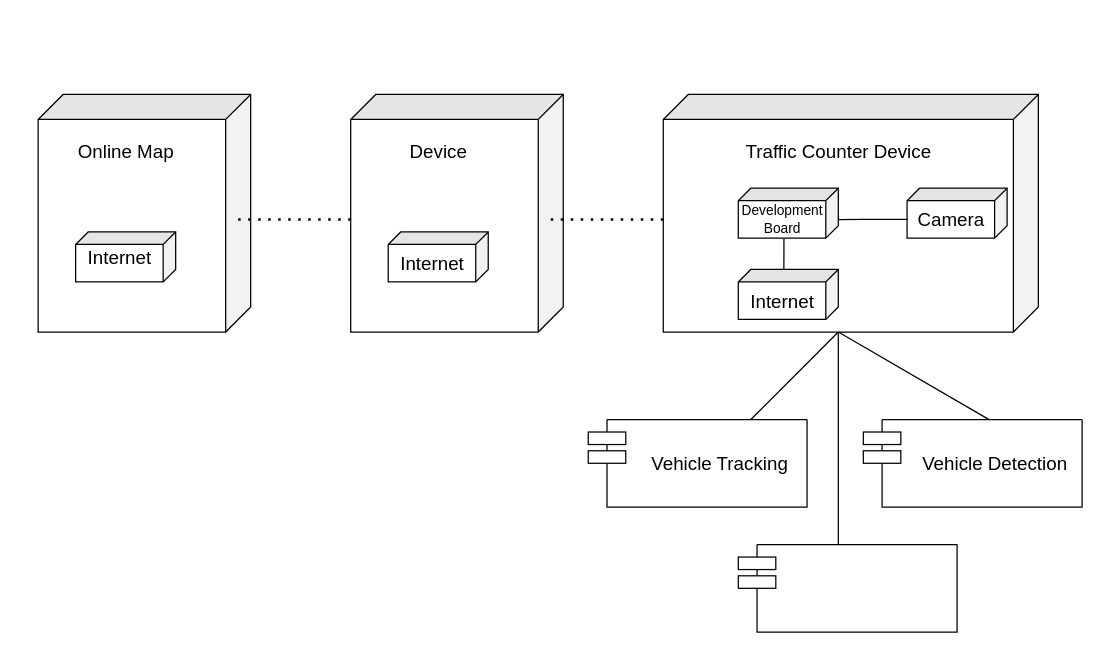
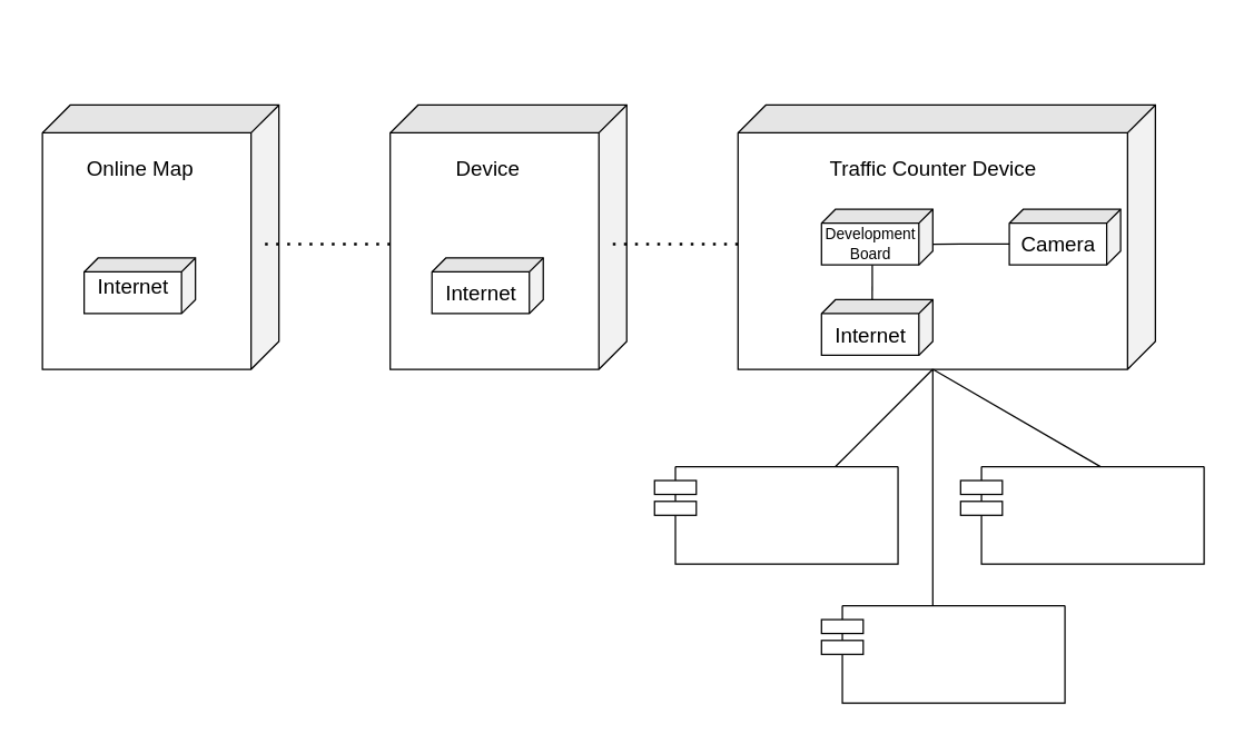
  <mxCell id="0" />
  <mxCell id="1" parent="0" />
  <mxCell id="2" value="" style="shape=cube;whiteSpace=wrap;html=1;boundedLbl=1;backgroundOutline=1;darkOpacity=0.05;darkOpacity2=0.1;rotation=90;" vertex="1" parent="1"><mxGeometry x="20" y="85" width="190" height="170" as="geometry" /></mxCell>
  <mxCell id="3" value="" style="shape=cube;whiteSpace=wrap;html=1;boundedLbl=1;backgroundOutline=1;darkOpacity=0.05;darkOpacity2=0.1;rotation=90;" vertex="1" parent="1"><mxGeometry x="270" y="85" width="190" height="170" as="geometry" /></mxCell>
  <mxCell id="4" value="" style="shape=cube;whiteSpace=wrap;html=1;boundedLbl=1;backgroundOutline=1;darkOpacity=0.05;darkOpacity2=0.1;rotation=90;" vertex="1" parent="1"><mxGeometry x="585" y="20" width="190" height="300" as="geometry" /></mxCell>
  <mxCell id="5" value="" style="endArrow=none;dashed=1;html=1;dashPattern=1 3;strokeWidth=2;rounded=0;" edge="1" parent="1"><mxGeometry width="50" height="50" relative="1" as="geometry"><mxPoint x="190" y="175" as="sourcePoint" /><mxPoint x="280" y="175" as="targetPoint" /></mxGeometry></mxCell>
  <mxCell id="6" value="" style="endArrow=none;dashed=1;html=1;dashPattern=1 3;strokeWidth=2;rounded=0;" edge="1" parent="1"><mxGeometry width="50" height="50" relative="1" as="geometry"><mxPoint x="440" y="175" as="sourcePoint" /><mxPoint x="530" y="175" as="targetPoint" /></mxGeometry></mxCell>
  <mxCell id="7" value="&lt;font style=&quot;font-size: 15px;&quot;&gt;Online Map&lt;/font&gt;" style="text;html=1;align=center;verticalAlign=middle;resizable=0;points=[];autosize=1;strokeColor=none;fillColor=none;" vertex="1" parent="1"><mxGeometry x="50" y="105" width="100" height="30" as="geometry" /></mxCell>
  <mxCell id="8" value="&lt;font style=&quot;font-size: 15px;&quot;&gt;Device&lt;/font&gt;" style="text;html=1;align=center;verticalAlign=middle;resizable=0;points=[];autosize=1;strokeColor=none;fillColor=none;" vertex="1" parent="1"><mxGeometry x="305" y="105" width="90" height="30" as="geometry" /></mxCell>
  <mxCell id="9" value="&lt;span style=&quot;font-size: 15px;&quot;&gt;Traffic Counter Device&lt;/span&gt;" style="text;html=1;align=center;verticalAlign=middle;resizable=0;points=[];autosize=1;strokeColor=none;fillColor=none;" vertex="1" parent="1"><mxGeometry x="585" y="105" width="170" height="30" as="geometry" /></mxCell>
  <mxCell id="10" value="" style="shape=cube;whiteSpace=wrap;html=1;boundedLbl=1;backgroundOutline=1;darkOpacity=0.05;darkOpacity2=0.1;fontSize=15;rotation=90;size=10;" vertex="1" parent="1"><mxGeometry x="80" y="165" width="40" height="80" as="geometry" /></mxCell>
  <mxCell id="11" value="" style="shape=cube;whiteSpace=wrap;html=1;boundedLbl=1;backgroundOutline=1;darkOpacity=0.05;darkOpacity2=0.1;fontSize=15;rotation=90;size=10;" vertex="1" parent="1"><mxGeometry x="330" y="165" width="40" height="80" as="geometry" /></mxCell>
  <mxCell id="12" value="Internet" style="text;html=1;align=center;verticalAlign=middle;resizable=0;points=[];autosize=1;strokeColor=none;fillColor=none;fontSize=15;" vertex="1" parent="1"><mxGeometry x="60" y="190" width="70" height="30" as="geometry" /></mxCell>
  <mxCell id="13" value="Internet" style="text;html=1;align=center;verticalAlign=middle;resizable=0;points=[];autosize=1;strokeColor=none;fillColor=none;fontSize=15;" vertex="1" parent="1"><mxGeometry x="310" y="195" width="70" height="30" as="geometry" /></mxCell>
  <mxCell id="14" value="" style="group" vertex="1" connectable="0" parent="1"><mxGeometry x="590" y="215" width="80" height="40" as="geometry" /></mxCell>
  <mxCell id="15" value="" style="shape=cube;whiteSpace=wrap;html=1;boundedLbl=1;backgroundOutline=1;darkOpacity=0.05;darkOpacity2=0.1;fontSize=15;rotation=90;size=10;" vertex="1" parent="14"><mxGeometry x="20" y="-20" width="40" height="80" as="geometry" /></mxCell>
  <mxCell id="16" value="Internet" style="text;html=1;align=center;verticalAlign=middle;resizable=0;points=[];autosize=1;strokeColor=none;fillColor=none;fontSize=15;" vertex="1" parent="14"><mxGeometry y="10" width="70" height="30" as="geometry" /></mxCell>
  <mxCell id="17" value="" style="group" vertex="1" connectable="0" parent="1"><mxGeometry x="580" y="150" width="90" height="45" as="geometry" /></mxCell>
  <mxCell id="18" value="" style="shape=cube;whiteSpace=wrap;html=1;boundedLbl=1;backgroundOutline=1;darkOpacity=0.05;darkOpacity2=0.1;fontSize=15;rotation=90;size=10;" vertex="1" parent="17"><mxGeometry x="30" y="-20" width="40" height="80" as="geometry" /></mxCell>
  <mxCell id="19" value="Development&lt;br style=&quot;font-size: 11px;&quot;&gt;Board" style="text;html=1;align=center;verticalAlign=middle;resizable=0;points=[];autosize=1;strokeColor=none;fillColor=none;fontSize=11;" vertex="1" parent="17"><mxGeometry y="5" width="90" height="40" as="geometry" /></mxCell>
  <mxCell id="20" value="" style="group" vertex="1" connectable="0" parent="1"><mxGeometry x="720" y="150" width="85" height="40" as="geometry" /></mxCell>
  <mxCell id="21" value="" style="shape=cube;whiteSpace=wrap;html=1;boundedLbl=1;backgroundOutline=1;darkOpacity=0.05;darkOpacity2=0.1;fontSize=15;rotation=90;size=10;" vertex="1" parent="20"><mxGeometry x="25" y="-20" width="40" height="80" as="geometry" /></mxCell>
  <mxCell id="22" value="Camera" style="text;html=1;align=center;verticalAlign=middle;resizable=0;points=[];autosize=1;strokeColor=none;fillColor=none;fontSize=15;" vertex="1" parent="20"><mxGeometry y="10" width="80" height="30" as="geometry" /></mxCell>
  <mxCell id="23" value="" style="endArrow=none;html=1;rounded=0;fontSize=15;exitX=1.001;exitY=0.501;exitDx=0;exitDy=0;exitPerimeter=0;entryX=0;entryY=0;entryDx=25;entryDy=80;entryPerimeter=0;" edge="1" parent="1" source="19" target="21"><mxGeometry width="50" height="50" relative="1" as="geometry"><mxPoint x="690" y="160" as="sourcePoint" /><mxPoint x="730" y="160" as="targetPoint" /><Array as="points"><mxPoint x="690" y="175" /></Array></mxGeometry></mxCell>
  <mxCell id="24" value="" style="endArrow=none;html=1;rounded=0;fontSize=15;exitX=0.003;exitY=0.544;exitDx=0;exitDy=0;exitPerimeter=0;" edge="1" parent="1" source="15"><mxGeometry width="50" height="50" relative="1" as="geometry"><mxPoint x="633.5" y="220" as="sourcePoint" /><mxPoint x="626.5" y="190" as="targetPoint" /></mxGeometry></mxCell>
  <mxCell id="25" value="" style="endArrow=none;html=1;rounded=0;fontSize=15;" edge="1" parent="1"><mxGeometry width="50" height="50" relative="1" as="geometry"><mxPoint x="670" y="435" as="sourcePoint" /><mxPoint x="670" y="265" as="targetPoint" /></mxGeometry></mxCell>
  <mxCell id="26" value="" style="group" vertex="1" connectable="0" parent="1"><mxGeometry x="690" y="335" width="175" height="70" as="geometry" /></mxCell>
  <mxCell id="27" value="" style="swimlane;startSize=0;fontSize=15;" vertex="1" parent="26"><mxGeometry x="15" width="160" height="70" as="geometry" /></mxCell>
- <mxCell id="28" value="Vehicle Detection" style="text;html=1;align=center;verticalAlign=middle;resizable=0;points=[];autosize=1;strokeColor=none;fillColor=none;fontSize=15;" vertex="1" parent="27"><mxGeometry x="20" y="20" width="140" height="30" as="geometry" /></mxCell>
  <mxCell id="29" value="" style="rounded=0;whiteSpace=wrap;html=1;fontSize=15;" vertex="1" parent="26"><mxGeometry y="10" width="30" height="10" as="geometry" /></mxCell>
  <mxCell id="30" value="" style="rounded=0;whiteSpace=wrap;html=1;fontSize=15;" vertex="1" parent="26"><mxGeometry y="25" width="30" height="10" as="geometry" /></mxCell>
  <mxCell id="31" value="" style="group" vertex="1" connectable="0" parent="1"><mxGeometry x="470" y="335" width="175" height="70" as="geometry" /></mxCell>
  <mxCell id="32" value="" style="swimlane;startSize=0;fontSize=15;" vertex="1" parent="31"><mxGeometry x="15" width="160" height="70" as="geometry"><mxRectangle x="15" width="50" height="40" as="alternateBounds" /></mxGeometry></mxCell>
- <mxCell id="33" value="Vehicle Tracking" style="text;html=1;align=center;verticalAlign=middle;resizable=0;points=[];autosize=1;strokeColor=none;fillColor=none;fontSize=15;" vertex="1" parent="32"><mxGeometry x="25" y="20" width="130" height="30" as="geometry" /></mxCell>
  <mxCell id="34" value="" style="rounded=0;whiteSpace=wrap;html=1;fontSize=15;" vertex="1" parent="31"><mxGeometry y="10" width="30" height="10" as="geometry" /></mxCell>
  <mxCell id="35" value="" style="rounded=0;whiteSpace=wrap;html=1;fontSize=15;" vertex="1" parent="31"><mxGeometry y="25" width="30" height="10" as="geometry" /></mxCell>
  <mxCell id="36" value="" style="group" vertex="1" connectable="0" parent="1"><mxGeometry x="590" y="435" width="175" height="70" as="geometry" /></mxCell>
  <mxCell id="37" value="" style="swimlane;startSize=0;fontSize=15;" vertex="1" parent="36"><mxGeometry x="15" width="160" height="70" as="geometry" /></mxCell>
  <mxCell id="38" value="" style="rounded=0;whiteSpace=wrap;html=1;fontSize=15;" vertex="1" parent="36"><mxGeometry y="10" width="30" height="10" as="geometry" /></mxCell>
  <mxCell id="39" value="" style="rounded=0;whiteSpace=wrap;html=1;fontSize=15;" vertex="1" parent="36"><mxGeometry y="25" width="30" height="10" as="geometry" /></mxCell>
  <mxCell id="40" value="" style="endArrow=none;html=1;rounded=0;fontSize=15;" edge="1" parent="1"><mxGeometry width="50" height="50" relative="1" as="geometry"><mxPoint x="600" y="335" as="sourcePoint" /><mxPoint x="670" y="265" as="targetPoint" /></mxGeometry></mxCell>
  <mxCell id="41" value="" style="endArrow=none;html=1;rounded=0;fontSize=15;entryX=0;entryY=0;entryDx=190;entryDy=160;entryPerimeter=0;exitX=0.535;exitY=0.001;exitDx=0;exitDy=0;exitPerimeter=0;" edge="1" parent="1" source="27" target="4"><mxGeometry width="50" height="50" relative="1" as="geometry"><mxPoint x="690" y="355" as="sourcePoint" /><mxPoint x="690" y="285" as="targetPoint" /></mxGeometry></mxCell>
